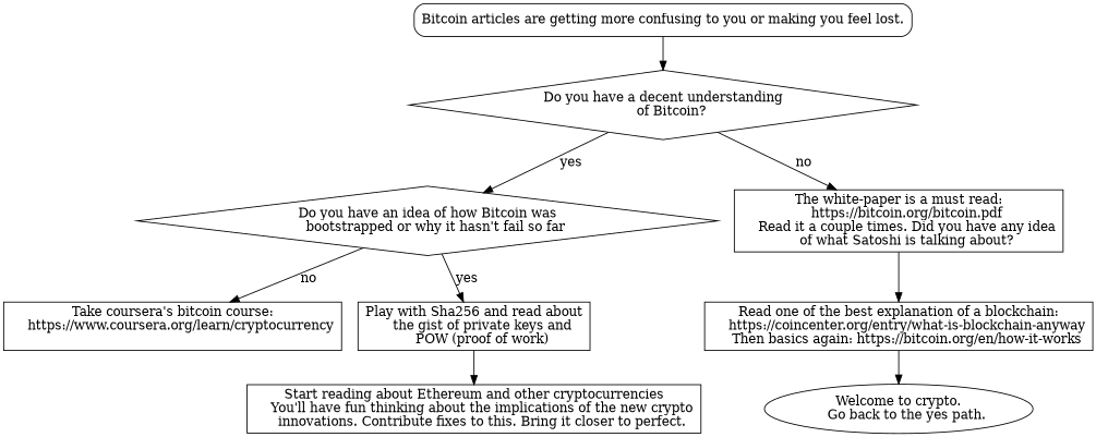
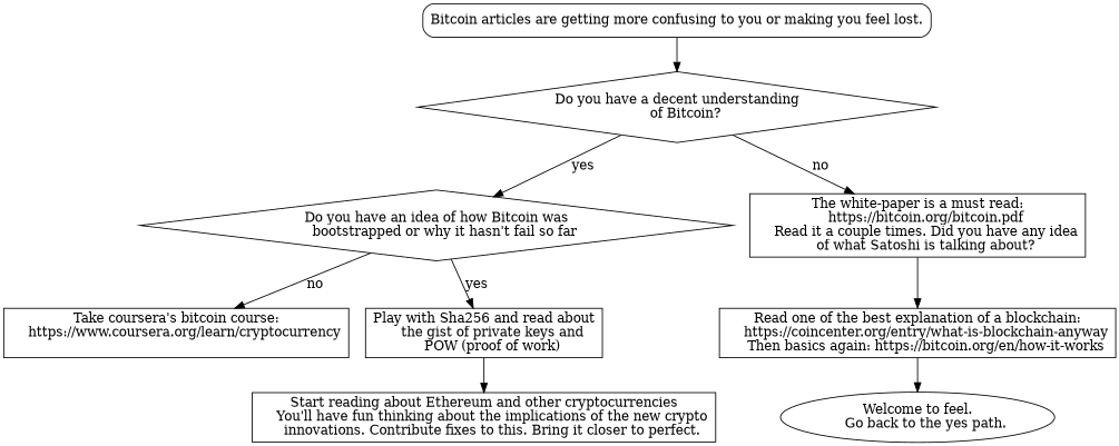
  digraph {
    node [shape=box]
    n1 [label="Bitcoin articles are getting more confusing to you or making you feel lost." style=rounded]
    n2 [label="Do you have a decent understanding\n    of Bitcoin?" shape=diamond]
    n3 [label="Do you have an idea of how Bitcoin was\n    bootstrapped or why it hasn't fail so far" shape=diamond]
    n4 [label="The white-paper is a must read:\n    https://bitcoin.org/bitcoin.pdf\n    Read it a couple times. Did you have any idea\n    of what Satoshi is talking about?"]
    n5 [label="Take coursera's bitcoin course:\n    https://www.coursera.org/learn/cryptocurrency\n    "]
    n6 [label="Play with Sha256 and read about\n    the gist of private keys and\n    POW (proof of work)"]
    n7 [label="Read one of the best explanation of a blockchain:\n    https://coincenter.org/entry/what-is-blockchain-anyway\n    Then basics again: https://bitcoin.org/en/how-it-works"]
-   n8 [label="Welcome to crypto.\n    Go back to the yes path." shape=oval]
+   n8 [label="Welcome to feel.\n    Go back to the yes path." shape=oval]
    n9 [label="Start reading about Ethereum and other cryptocurrencies\n    You'll have fun thinking about the implications of the new crypto\n    innovations. Contribute fixes to this. Bring it closer to perfect."]
    n1 -> n2
    n2 -> n3 [label=yes]
    n2 -> n4 [label=no]
    n3 -> n5 [label=no]
    n3 -> n6 [label=yes]
    n4 -> n7
    n6 -> n9
    n7 -> n8
  }
